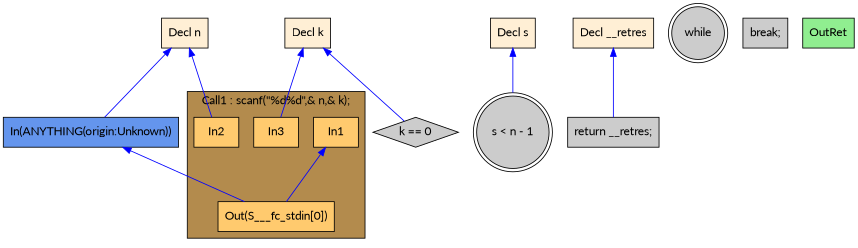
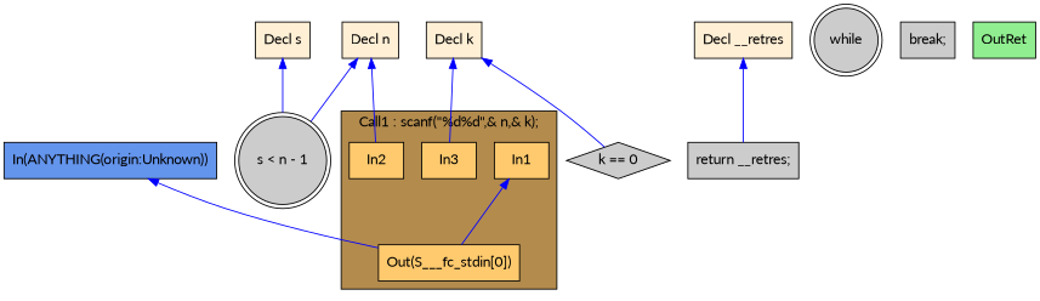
  digraph {
    fontname=Lato
    rankdir=TB
    node [fillcolor="#CCCCCC" fontname=Lato shape=box style=filled]
    edge [color="#0000FF" dir=back fontname=Lato]
    n1 [fillcolor="#FFCA6E" label=In1]
    n2 [fillcolor="#FFCA6E" label=In2]
    n3 [fillcolor="#FFCA6E" label=In3]
    n4 [fillcolor="#FFCA6E" label="Out(S___fc_stdin[0])"]
    n5 [fillcolor="#FFEFD5" label="Decl n"]
    n6 [label="s < n - 1" shape=doublecircle]
    n7 [fillcolor="#FFEFD5" label="Decl k"]
    n8 [label="k == 0" shape=diamond]
    n9 [fillcolor="#FFEFD5" label="Decl s"]
    n10 [fillcolor="#FFEFD5" label="Decl __retres"]
    n11 [label="return __retres;"]
    n12 [label=while shape=doublecircle]
    n13 [label="break;"]
    n14 [fillcolor="#90EE90" label=OutRet]
    n15 [fillcolor="#6495ED" label="In(ANYTHING(origin:Unknown))"]
    subgraph cluster_1 {
      fillcolor="#B38B4D"
      label="Call1 : scanf(\"%d%d\",& n,& k);"
      style=filled
      n1
      n2
      n3
      n4
    }
    n1 -> n4
    n5 -> n2
-   n5 -> n15
+   n5 -> n6
    n7 -> n3
    n7 -> n8
    n9 -> n6
    n10 -> n11
    n15 -> n4
  }
